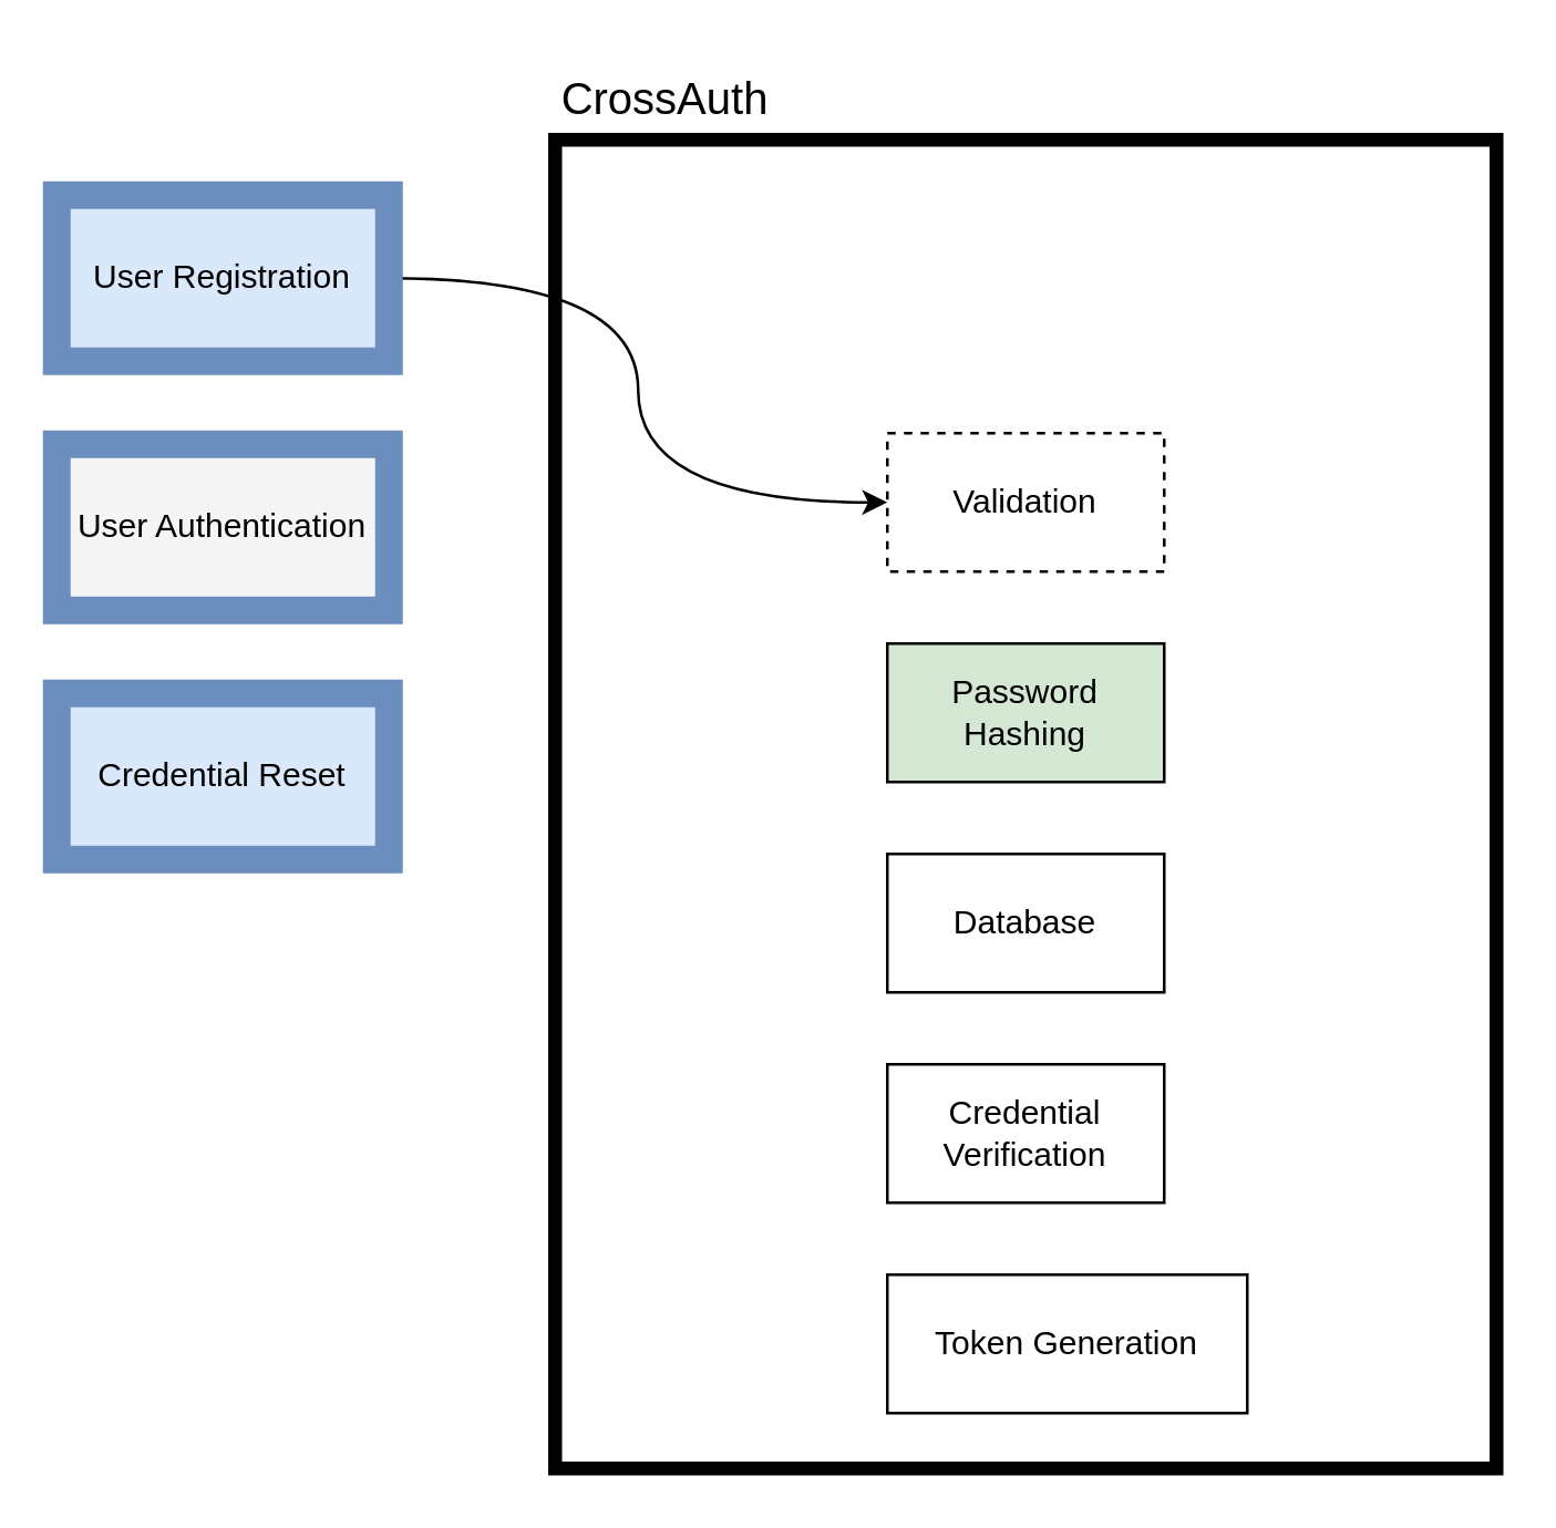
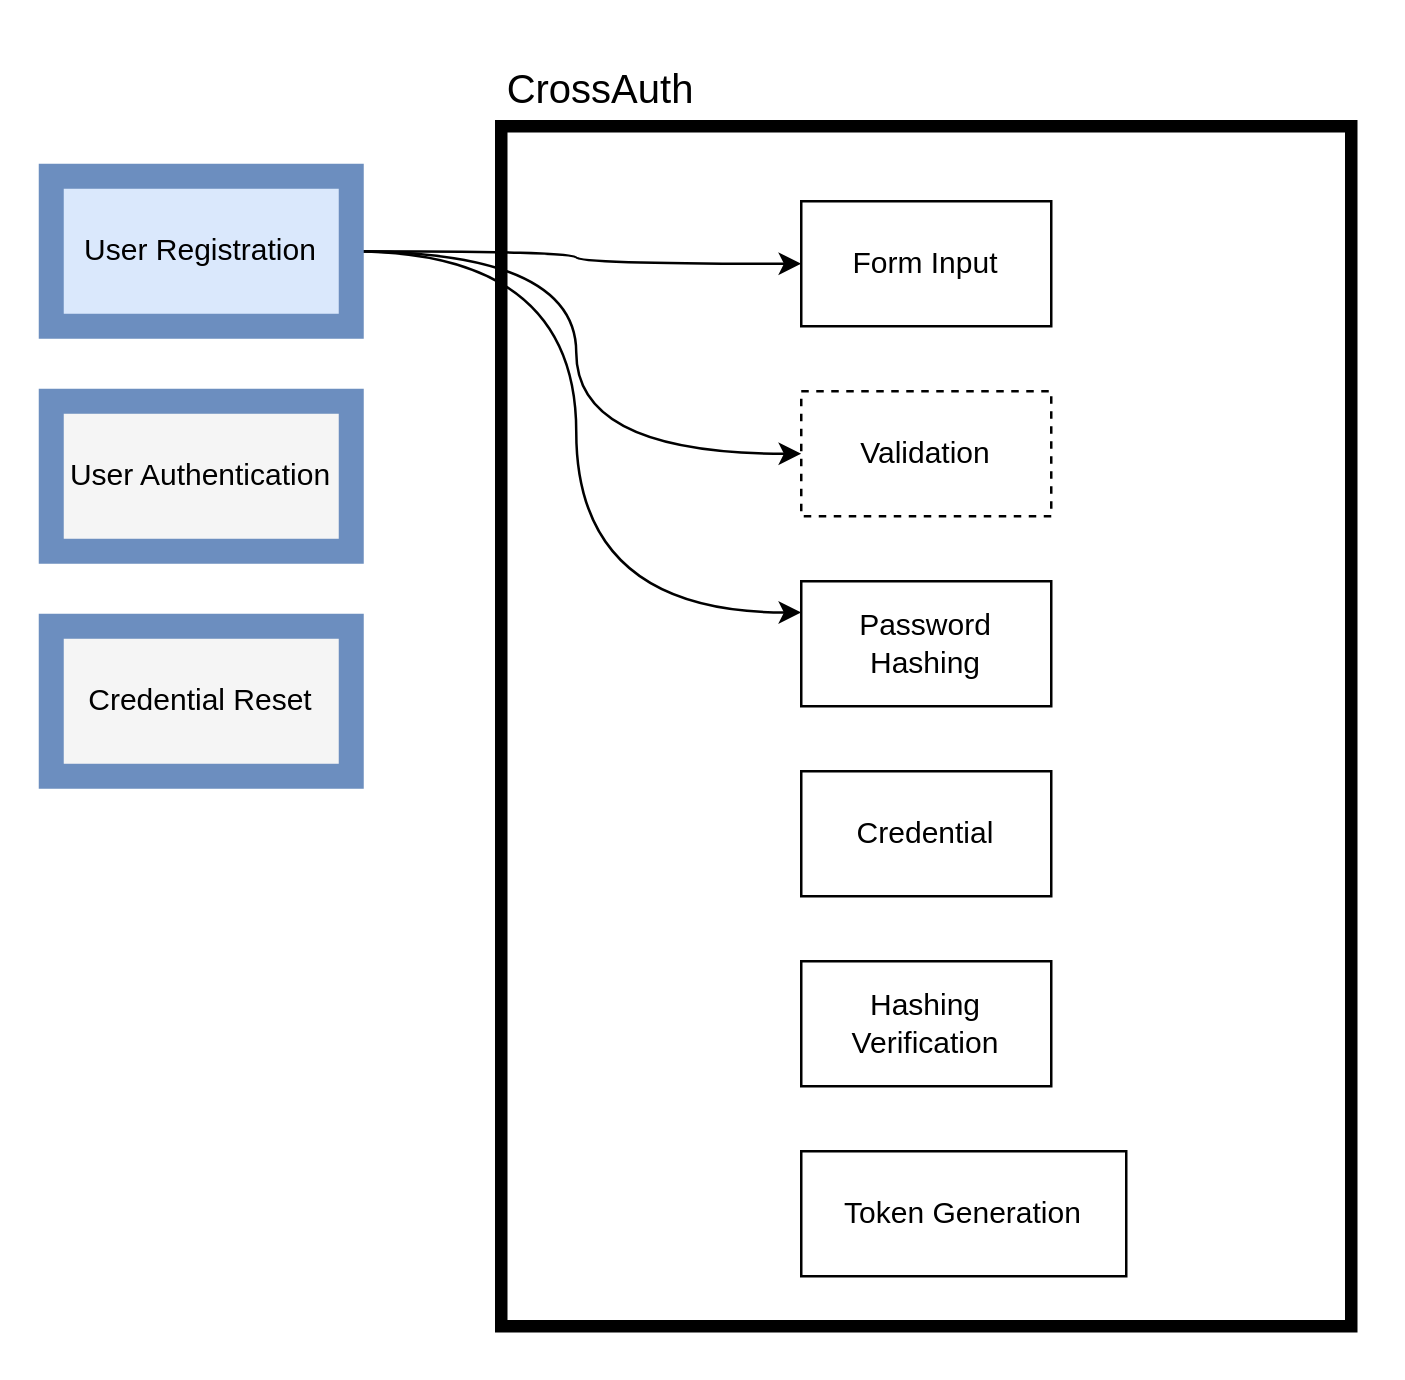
  <mxCell id="0" />
  <mxCell id="1" parent="0" />
  <mxCell id="2" value="" style="rounded=0;whiteSpace=wrap;html=1;fillColor=none;strokeWidth=5;" vertex="1" parent="1"><mxGeometry x="200" y="50" width="340" height="480" as="geometry" /></mxCell>
+ <mxCell id="3" value="Form Input" style="rounded=0;whiteSpace=wrap;html=1;" vertex="1" parent="1"><mxGeometry x="320" y="80" width="100" height="50" as="geometry" /></mxCell>
  <mxCell id="4" value="Validation" style="rounded=0;whiteSpace=wrap;html=1;dashed=1;" vertex="1" parent="1"><mxGeometry x="320" y="156" width="100" height="50" as="geometry" /></mxCell>
- <mxCell id="5" value="Password Hashing" style="rounded=0;whiteSpace=wrap;html=1;fillColor=#d5e8d4;" vertex="1" parent="1"><mxGeometry x="320" y="232" width="100" height="50" as="geometry" /></mxCell>
- <mxCell id="6" value="Database" style="rounded=0;whiteSpace=wrap;html=1;" vertex="1" parent="1"><mxGeometry x="320" y="308" width="100" height="50" as="geometry" /></mxCell>
+ <mxCell id="5" value="Password Hashing" style="rounded=0;whiteSpace=wrap;html=1;" vertex="1" parent="1"><mxGeometry x="320" y="232" width="100" height="50" as="geometry" /></mxCell>
+ <mxCell id="6" value="Credential" style="rounded=0;whiteSpace=wrap;html=1;" vertex="1" parent="1"><mxGeometry x="320" y="308" width="100" height="50" as="geometry" /></mxCell>
+ <mxCell id="7" style="edgeStyle=orthogonalEdgeStyle;rounded=0;orthogonalLoop=1;jettySize=auto;html=1;entryX=0;entryY=0.5;entryDx=0;entryDy=0;curved=1;" edge="1" parent="1" source="10" target="3"><mxGeometry relative="1" as="geometry" /></mxCell>
  <mxCell id="8" style="edgeStyle=orthogonalEdgeStyle;rounded=0;orthogonalLoop=1;jettySize=auto;html=1;entryX=0;entryY=0.5;entryDx=0;entryDy=0;curved=1;" edge="1" parent="1" source="10" target="4"><mxGeometry relative="1" as="geometry" /></mxCell>
+ <mxCell id="9" style="edgeStyle=orthogonalEdgeStyle;rounded=0;orthogonalLoop=1;jettySize=auto;html=1;entryX=0;entryY=0.25;entryDx=0;entryDy=0;curved=1;" edge="1" parent="1" source="10" target="5"><mxGeometry relative="1" as="geometry" /></mxCell>
  <mxCell id="10" value="User Registration" style="rounded=0;whiteSpace=wrap;html=1;strokeWidth=10;fillColor=#dae8fc;strokeColor=#6c8ebf;" vertex="1" parent="1"><mxGeometry x="20" y="70" width="120" height="60" as="geometry" /></mxCell>
- <mxCell id="11" value="Credential Verification" style="rounded=0;whiteSpace=wrap;html=1;" vertex="1" parent="1"><mxGeometry x="320" y="384" width="100" height="50" as="geometry" /></mxCell>
+ <mxCell id="11" value="Hashing Verification" style="rounded=0;whiteSpace=wrap;html=1;" vertex="1" parent="1"><mxGeometry x="320" y="384" width="100" height="50" as="geometry" /></mxCell>
  <mxCell id="12" value="Token Generation" style="rounded=0;whiteSpace=wrap;html=1;" vertex="1" parent="1"><mxGeometry x="320" y="460" width="130" height="50" as="geometry" /></mxCell>
  <mxCell id="13" value="User Authentication" style="rounded=0;whiteSpace=wrap;html=1;strokeWidth=10;fillColor=#f5f5f5;strokeColor=#6c8ebf;" vertex="1" parent="1"><mxGeometry x="20" y="160" width="120" height="60" as="geometry" /></mxCell>
- <mxCell id="14" value="Credential Reset" style="rounded=0;whiteSpace=wrap;html=1;strokeWidth=10;fillColor=#dae8fc;strokeColor=#6c8ebf;" vertex="1" parent="1"><mxGeometry x="20" y="250" width="120" height="60" as="geometry" /></mxCell>
+ <mxCell id="14" value="Credential Reset" style="rounded=0;whiteSpace=wrap;html=1;strokeWidth=10;fillColor=#f5f5f5;strokeColor=#6c8ebf;" vertex="1" parent="1"><mxGeometry x="20" y="250" width="120" height="60" as="geometry" /></mxCell>
  <mxCell id="15" value="&lt;font style=&quot;font-size: 16px;&quot;&gt;CrossAuth&lt;/font&gt;" style="text;html=1;align=center;verticalAlign=middle;whiteSpace=wrap;rounded=0;" vertex="1" parent="1"><mxGeometry x="210" y="20" width="60" height="30" as="geometry" /></mxCell>
